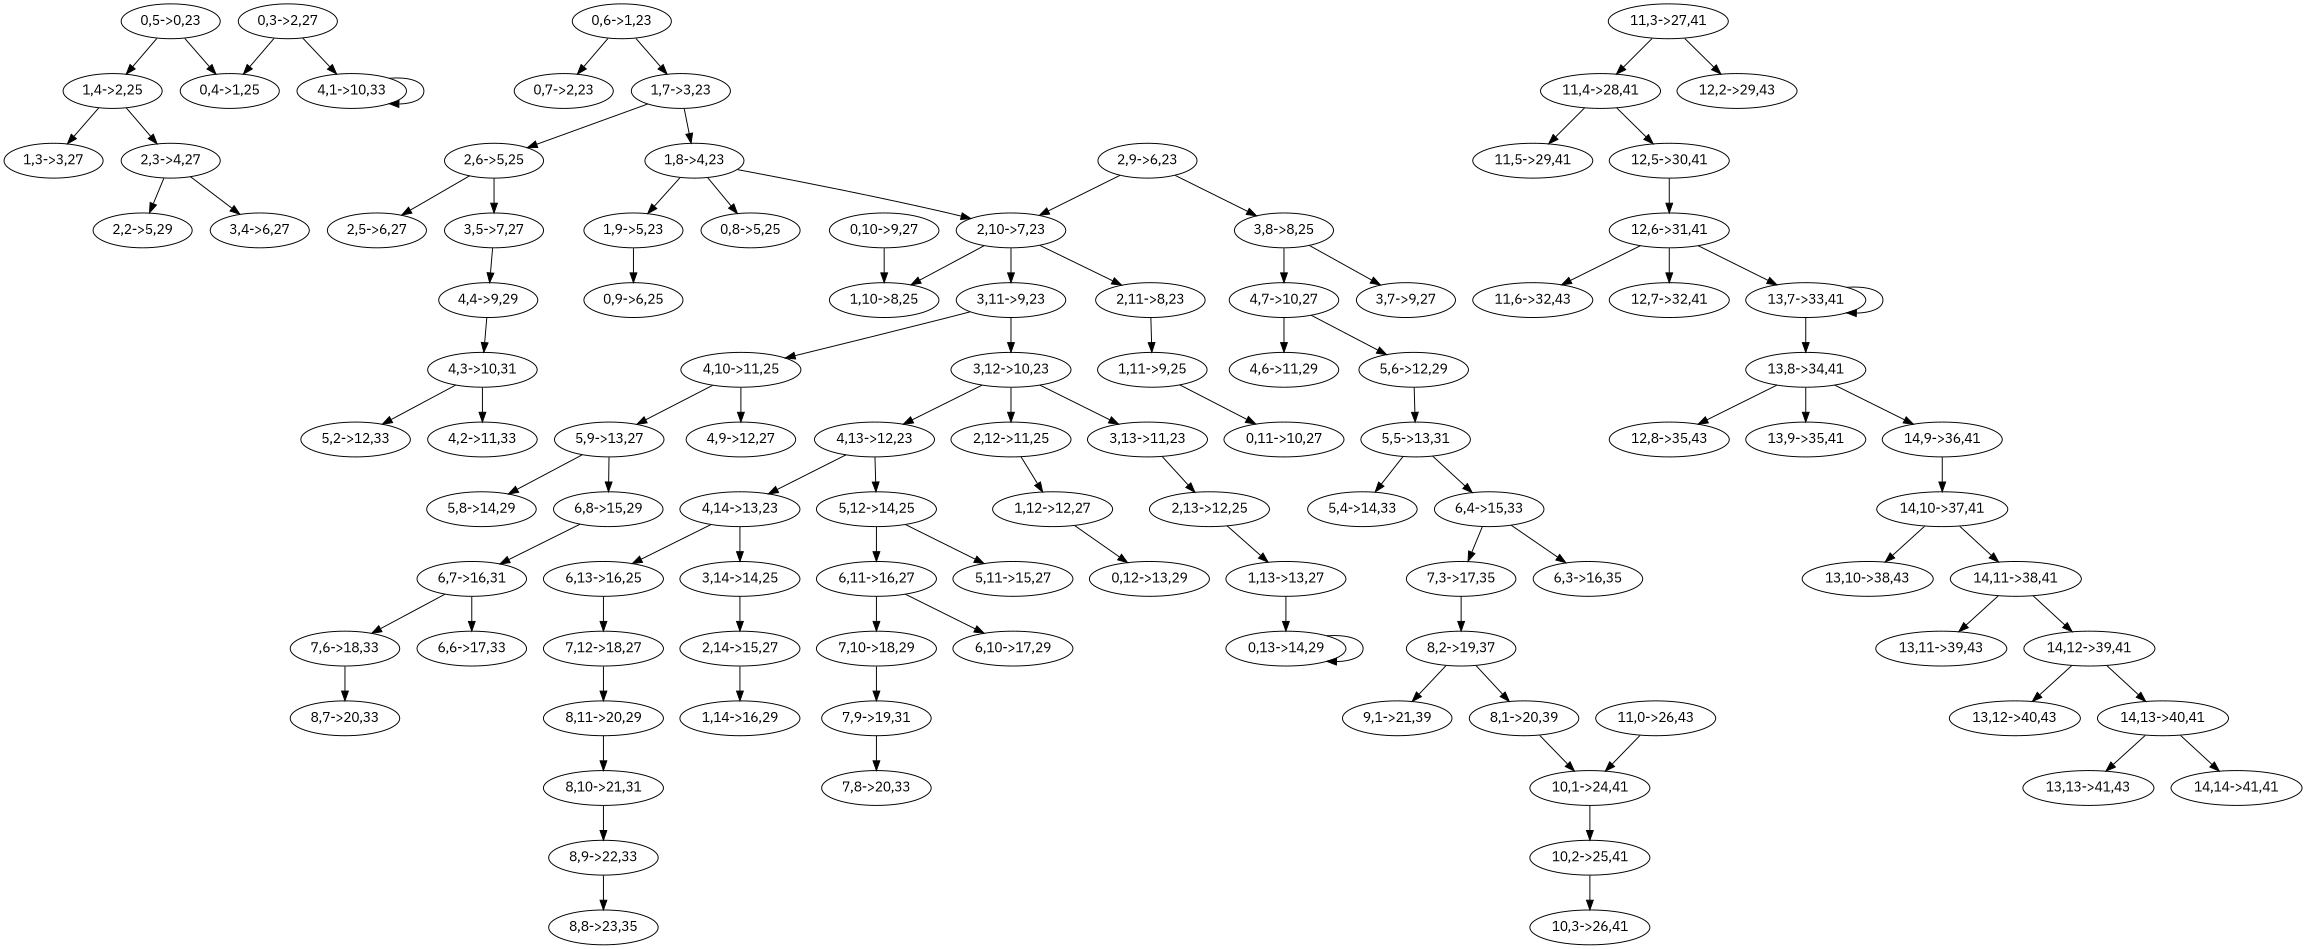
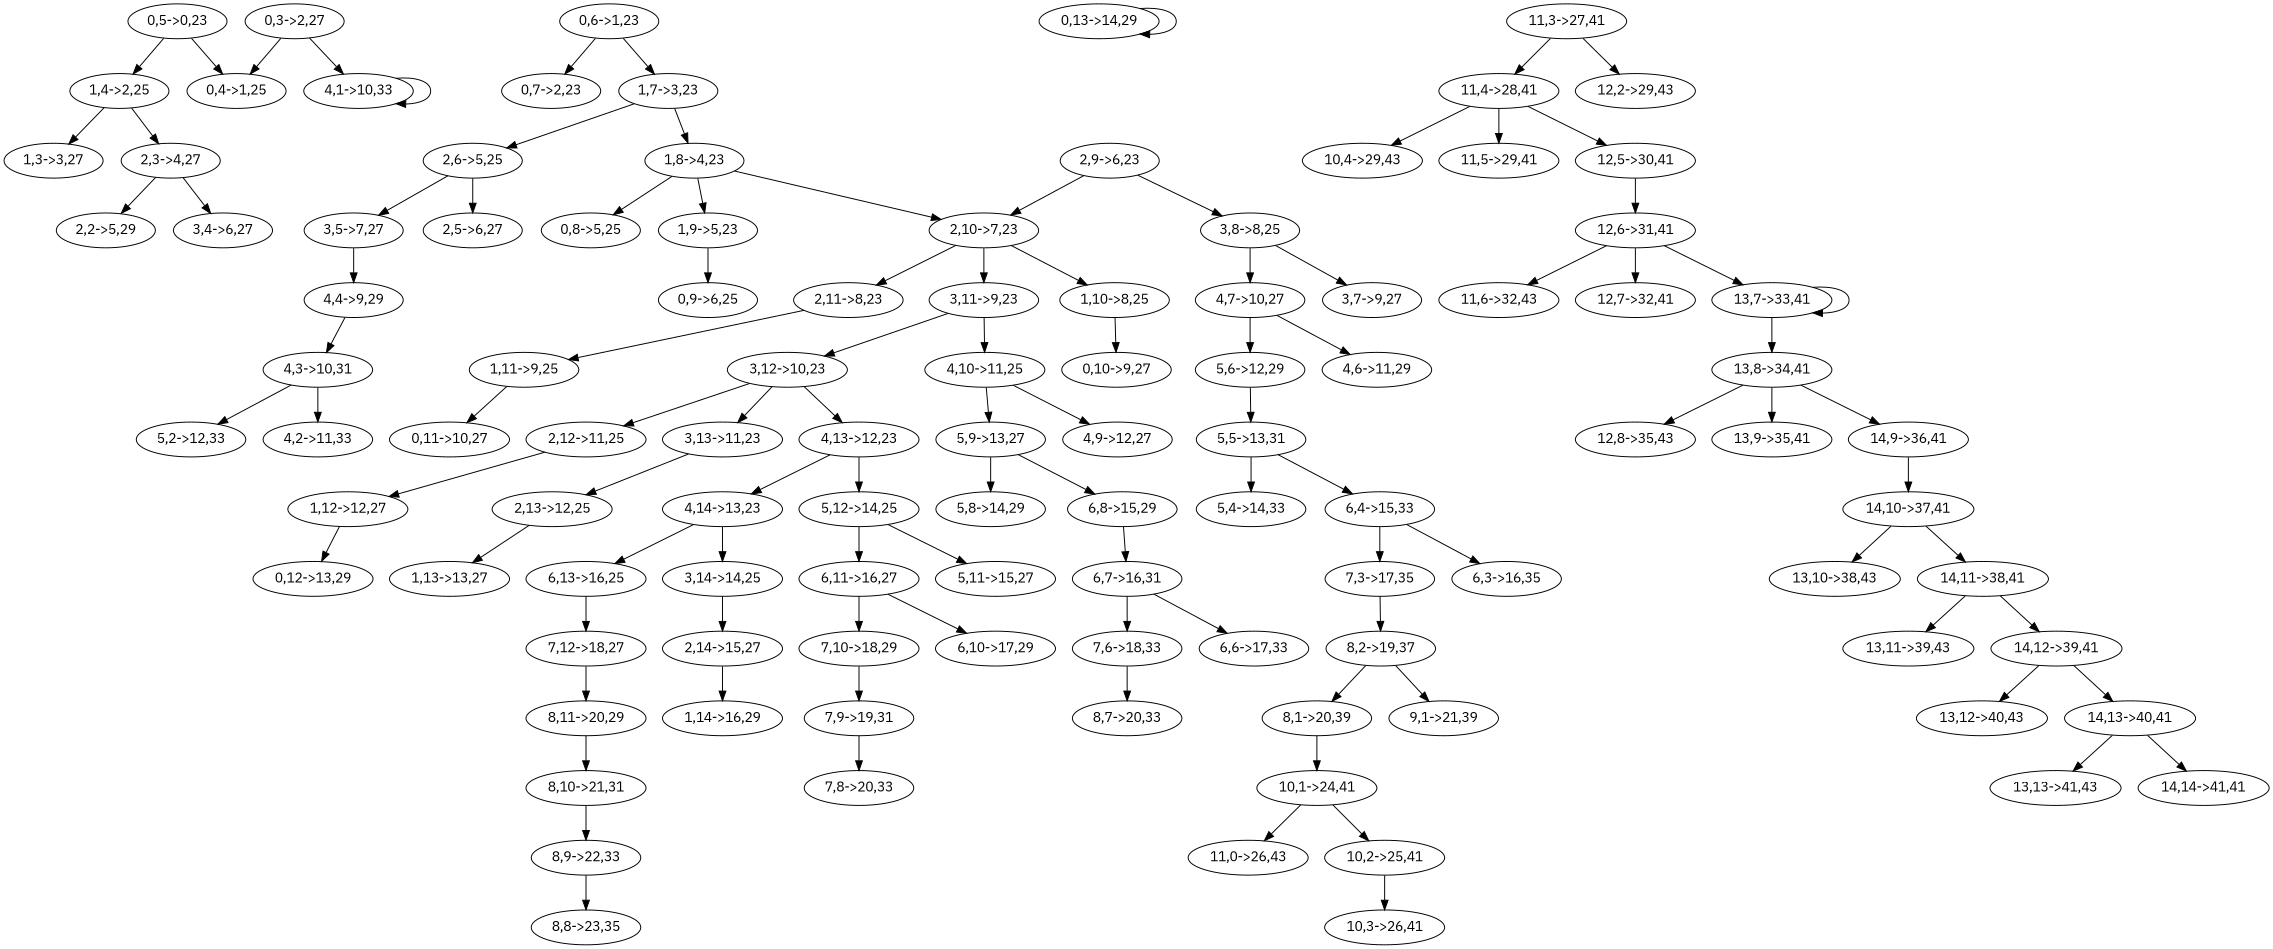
  digraph {
    fontname="IBM Plex Sans"
    node [fontname="IBM Plex Sans"]
    edge [fontname="IBM Plex Sans"]
    "0,5->0,23"
    "0,4->1,25"
    "1,4->2,25"
    "0,6->1,23"
    "0,7->2,23"
    "1,7->3,23"
    "1,3->3,27"
    "2,3->4,27"
    "0,3->2,27"
    "4,1->10,33"
    "1,8->4,23"
    "2,6->5,25"
    "0,8->5,25"
    "1,9->5,23"
    "2,10->7,23"
    "2,5->6,27"
    "3,5->7,27"
    "0,9->6,25"
    "2,9->6,23"
    "3,8->8,25"
    "1,10->8,25"
    "2,11->8,23"
    "3,11->9,23"
    "3,7->9,27"
    "4,7->10,27"
    "0,10->9,27"
    "1,11->9,25"
    "3,12->10,23"
    "4,10->11,25"
    "0,11->10,27"
    "2,12->11,25"
    "3,13->11,23"
    "4,13->12,23"
    "4,9->12,27"
    "5,9->13,27"
    "1,12->12,27"
    "2,13->12,25"
    "4,14->13,23"
    "5,12->14,25"
    "0,12->13,29"
    "1,13->13,27"
    "0,13->14,29"
    "3,14->14,25"
    "6,13->16,25"
    "5,11->15,27"
    "6,11->16,27"
    "2,14->15,27"
    "7,12->18,27"
    "1,14->16,29"
    "8,11->20,29"
    "8,10->21,31"
    "8,9->22,33"
    "8,8->23,35"
    "6,10->17,29"
    "7,10->18,29"
    "7,9->19,31"
    "7,8->20,33"
    "5,8->14,29"
    "6,8->15,29"
    "6,7->16,31"
    "6,6->17,33"
    "7,6->18,33"
    "8,7->20,33"
    "4,6->11,29"
    "5,6->12,29"
    "5,5->13,31"
    "5,4->14,33"
    "6,4->15,33"
    "6,3->16,35"
    "7,3->17,35"
    "8,2->19,37"
    "8,1->20,39"
    "9,1->21,39"
    "10,1->24,41"
    "10,2->25,41"
    "11,0->26,43"
    "10,3->26,41"
    "11,3->27,41"
    "11,4->28,41"
    "12,2->29,43"
+   "10,4->29,43"
    "11,5->29,41"
    "12,5->30,41"
    "12,6->31,41"
    "11,6->32,43"
    "12,7->32,41"
    "13,7->33,41"
    "13,8->34,41"
    "12,8->35,43"
    "13,9->35,41"
    "14,9->36,41"
    "14,10->37,41"
    "13,10->38,43"
    "14,11->38,41"
    "13,11->39,43"
    "14,12->39,41"
    "13,12->40,43"
    "14,13->40,41"
    "13,13->41,43"
    "14,14->41,41"
    "4,4->9,29"
    "4,3->10,31"
    "4,2->11,33"
    "5,2->12,33"
    "2,2->5,29"
    "3,4->6,27"
    "0,5->0,23" -> "0,4->1,25"
    "0,5->0,23" -> "1,4->2,25"
    "1,4->2,25" -> "1,3->3,27"
    "1,4->2,25" -> "2,3->4,27"
    "0,6->1,23" -> "0,7->2,23"
    "0,6->1,23" -> "1,7->3,23"
    "1,7->3,23" -> "1,8->4,23"
    "1,7->3,23" -> "2,6->5,25"
    "2,3->4,27" -> "2,2->5,29"
    "2,3->4,27" -> "3,4->6,27"
    "0,3->2,27" -> "0,4->1,25"
    "0,3->2,27" -> "4,1->10,33"
    "4,1->10,33" -> "4,1->10,33"
    "1,8->4,23" -> "0,8->5,25"
    "1,8->4,23" -> "1,9->5,23"
    "1,8->4,23" -> "2,10->7,23"
    "2,6->5,25" -> "2,5->6,27"
    "2,6->5,25" -> "3,5->7,27"
    "1,9->5,23" -> "0,9->6,25"
    "2,10->7,23" -> "1,10->8,25"
    "2,10->7,23" -> "2,11->8,23"
    "2,10->7,23" -> "3,11->9,23"
    "3,5->7,27" -> "4,4->9,29"
    "2,9->6,23" -> "2,10->7,23"
    "2,9->6,23" -> "3,8->8,25"
    "3,8->8,25" -> "3,7->9,27"
    "3,8->8,25" -> "4,7->10,27"
-   "0,10->9,27" -> "1,10->8,25"
+   "1,10->8,25" -> "0,10->9,27"
    "2,11->8,23" -> "1,11->9,25"
    "3,11->9,23" -> "3,12->10,23"
    "3,11->9,23" -> "4,10->11,25"
    "4,7->10,27" -> "4,6->11,29"
    "4,7->10,27" -> "5,6->12,29"
    "1,11->9,25" -> "0,11->10,27"
    "3,12->10,23" -> "2,12->11,25"
    "3,12->10,23" -> "3,13->11,23"
    "3,12->10,23" -> "4,13->12,23"
    "4,10->11,25" -> "4,9->12,27"
    "4,10->11,25" -> "5,9->13,27"
    "2,12->11,25" -> "1,12->12,27"
    "3,13->11,23" -> "2,13->12,25"
    "4,13->12,23" -> "4,14->13,23"
    "4,13->12,23" -> "5,12->14,25"
    "5,9->13,27" -> "5,8->14,29"
    "5,9->13,27" -> "6,8->15,29"
    "1,12->12,27" -> "0,12->13,29"
    "2,13->12,25" -> "1,13->13,27"
    "4,14->13,23" -> "3,14->14,25"
    "4,14->13,23" -> "6,13->16,25"
    "5,12->14,25" -> "5,11->15,27"
    "5,12->14,25" -> "6,11->16,27"
-   "1,13->13,27" -> "0,13->14,29"
    "0,13->14,29" -> "0,13->14,29"
    "3,14->14,25" -> "2,14->15,27"
    "6,13->16,25" -> "7,12->18,27"
    "6,11->16,27" -> "6,10->17,29"
    "6,11->16,27" -> "7,10->18,29"
    "2,14->15,27" -> "1,14->16,29"
    "7,12->18,27" -> "8,11->20,29"
    "8,11->20,29" -> "8,10->21,31"
    "8,10->21,31" -> "8,9->22,33"
    "8,9->22,33" -> "8,8->23,35"
    "7,10->18,29" -> "7,9->19,31"
    "7,9->19,31" -> "7,8->20,33"
    "6,8->15,29" -> "6,7->16,31"
    "6,7->16,31" -> "6,6->17,33"
    "6,7->16,31" -> "7,6->18,33"
    "7,6->18,33" -> "8,7->20,33"
    "5,6->12,29" -> "5,5->13,31"
    "5,5->13,31" -> "5,4->14,33"
    "5,5->13,31" -> "6,4->15,33"
    "6,4->15,33" -> "6,3->16,35"
    "6,4->15,33" -> "7,3->17,35"
    "7,3->17,35" -> "8,2->19,37"
    "8,2->19,37" -> "8,1->20,39"
    "8,2->19,37" -> "9,1->21,39"
    "8,1->20,39" -> "10,1->24,41"
    "10,1->24,41" -> "10,2->25,41"
-   "11,0->26,43" -> "10,1->24,41"
+   "10,1->24,41" -> "11,0->26,43"
    "10,2->25,41" -> "10,3->26,41"
    "11,3->27,41" -> "11,4->28,41"
    "11,3->27,41" -> "12,2->29,43"
+   "11,4->28,41" -> "10,4->29,43"
    "11,4->28,41" -> "11,5->29,41"
    "11,4->28,41" -> "12,5->30,41"
    "12,5->30,41" -> "12,6->31,41"
    "12,6->31,41" -> "11,6->32,43"
    "12,6->31,41" -> "12,7->32,41"
    "12,6->31,41" -> "13,7->33,41"
    "13,7->33,41" -> "13,7->33,41"
    "13,7->33,41" -> "13,8->34,41"
    "13,8->34,41" -> "12,8->35,43"
    "13,8->34,41" -> "13,9->35,41"
    "13,8->34,41" -> "14,9->36,41"
    "14,9->36,41" -> "14,10->37,41"
    "14,10->37,41" -> "13,10->38,43"
    "14,10->37,41" -> "14,11->38,41"
    "14,11->38,41" -> "13,11->39,43"
    "14,11->38,41" -> "14,12->39,41"
    "14,12->39,41" -> "13,12->40,43"
    "14,12->39,41" -> "14,13->40,41"
    "14,13->40,41" -> "13,13->41,43"
    "14,13->40,41" -> "14,14->41,41"
    "4,4->9,29" -> "4,3->10,31"
    "4,3->10,31" -> "4,2->11,33"
    "4,3->10,31" -> "5,2->12,33"
  }
